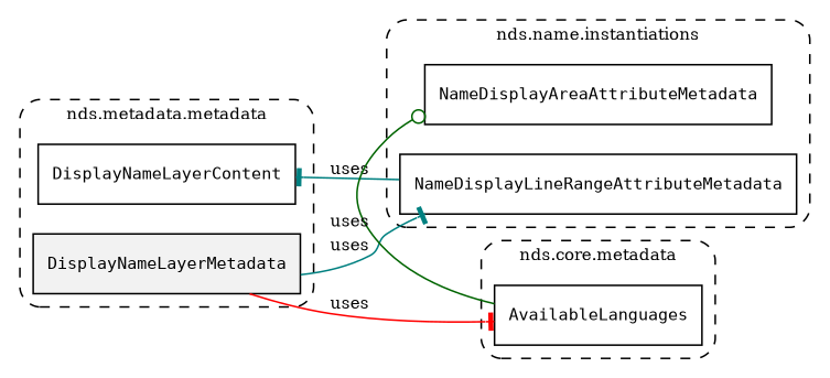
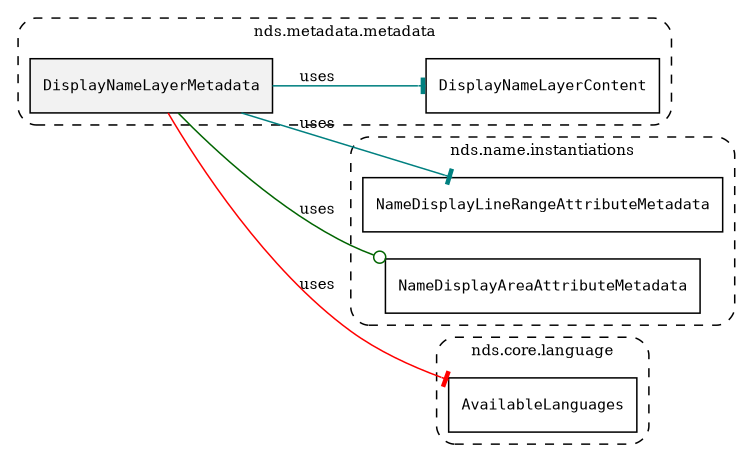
  digraph {
    fontsize=10
    rankdir=LR
    node [fontsize=10 shape=box]
    edge [arrowhead=tee color=teal fontsize=10]
    n1 [fillcolor="#0000000D" label=<<font face="monospace"><table align="center" border="0" cellspacing="0" cellpadding="0"><tr><td href="../../../content/packages/nds.name.metadata.html#Structure-DisplayNameLayerMetadata" title="Structure defined in nds.name.metadata">DisplayNameLayerMetadata</td></tr></table></font>> style=filled]
    n2 [label=<<font face="monospace"><table align="center" border="0" cellspacing="0" cellpadding="0"><tr><td href="../../../content/packages/nds.name.metadata.html#Bitmask-DisplayNameLayerContent" title="Bitmask defined in nds.name.metadata">DisplayNameLayerContent</td></tr></table></font>>]
    n3 [label=<<font face="monospace"><table align="center" border="0" cellspacing="0" cellpadding="0"><tr><td href="../../../content/packages/nds.name.instantiations.html#InstantiateType-NameDisplayLineRangeAttributeMetadata" title="InstantiateType defined in nds.name.instantiations">NameDisplayLineRangeAttributeMetadata</td></tr></table></font>>]
    n4 [label=<<font face="monospace"><table align="center" border="0" cellspacing="0" cellpadding="0"><tr><td href="../../../content/packages/nds.name.instantiations.html#InstantiateType-NameDisplayAreaAttributeMetadata" title="InstantiateType defined in nds.name.instantiations">NameDisplayAreaAttributeMetadata</td></tr></table></font>>]
    n5 [label=<<font face="monospace"><table align="center" border="0" cellspacing="0" cellpadding="0"><tr><td href="../../../content/packages/nds.core.language.html#Structure-AvailableLanguages" title="Structure defined in nds.core.language">AvailableLanguages</td></tr></table></font>>]
    subgraph cluster_1 {
      label="nds.metadata.metadata"
      style="dashed, rounded"
      n1
      n2
    }
    subgraph cluster_2 {
      label="nds.name.instantiations"
      style="dashed, rounded"
      n3
      n4
    }
    subgraph cluster_3 {
-     label="nds.core.metadata"
+     label="nds.core.language"
      style="dashed, rounded"
      n5
    }
-   n3 -> n2 [label=uses]
+   n1 -> n2 [label=uses]
    n1 -> n3 [label=uses]
-   n5 -> n4 [arrowhead=odot color=darkgreen label=uses]
+   n1 -> n4 [arrowhead=odot color=darkgreen label=uses]
    n1 -> n5 [color=red label=uses]
  }
